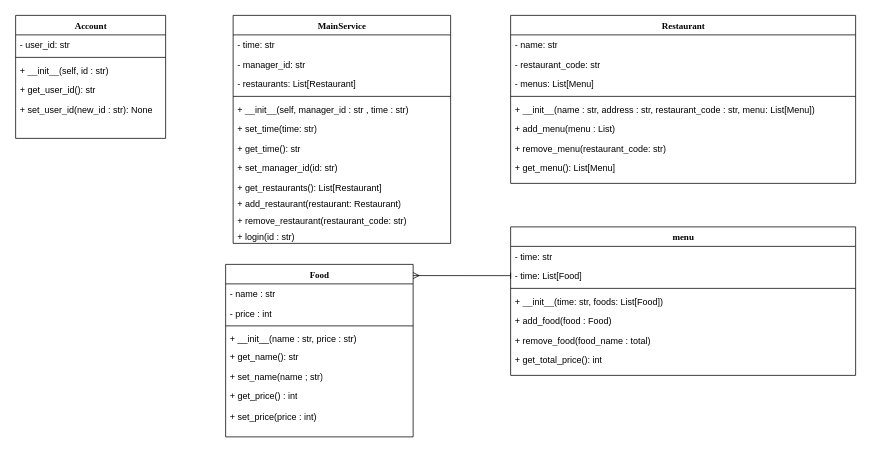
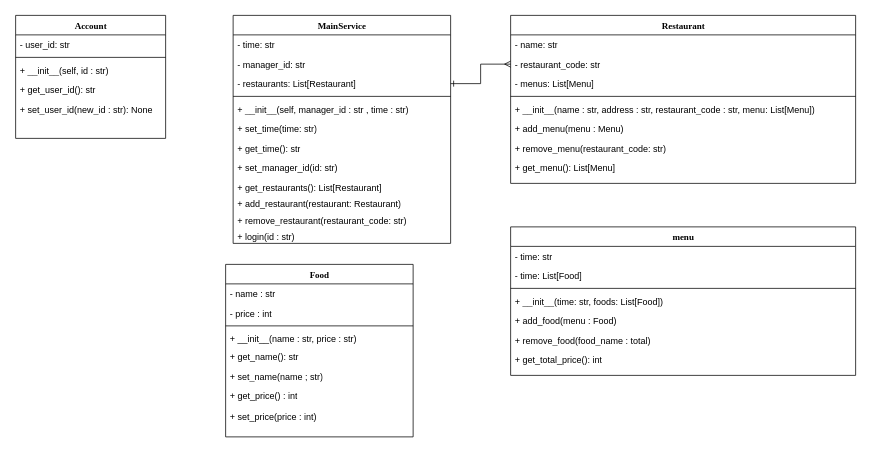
  <mxCell id="0" />
  <mxCell id="1" parent="0" />
  <mxCell id="2" value="Account" style="swimlane;html=1;fontStyle=1;align=center;verticalAlign=top;childLayout=stackLayout;horizontal=1;startSize=26;horizontalStack=0;resizeParent=1;resizeLast=0;collapsible=1;marginBottom=0;swimlaneFillColor=#ffffff;rounded=0;shadow=0;comic=0;labelBackgroundColor=none;strokeWidth=1;fillColor=none;fontFamily=Verdana;fontSize=12" parent="1" vertex="1"><mxGeometry x="20" y="20" width="200" height="164" as="geometry" /></mxCell>
  <mxCell id="3" value="- user_id: str" style="text;html=1;strokeColor=none;fillColor=none;align=left;verticalAlign=top;spacingLeft=4;spacingRight=4;whiteSpace=wrap;overflow=hidden;rotatable=0;points=[[0,0.5],[1,0.5]];portConstraint=eastwest;" parent="2" vertex="1"><mxGeometry y="26" width="200" height="26" as="geometry" /></mxCell>
  <mxCell id="4" value="" style="line;html=1;strokeWidth=1;fillColor=none;align=left;verticalAlign=middle;spacingTop=-1;spacingLeft=3;spacingRight=3;rotatable=0;labelPosition=right;points=[];portConstraint=eastwest;" parent="2" vertex="1"><mxGeometry y="52" width="200" height="8" as="geometry" /></mxCell>
  <mxCell id="5" value="+ __init__(self, id : str)" style="text;html=1;strokeColor=none;fillColor=none;align=left;verticalAlign=top;spacingLeft=4;spacingRight=4;whiteSpace=wrap;overflow=hidden;rotatable=0;points=[[0,0.5],[1,0.5]];portConstraint=eastwest;" vertex="1" parent="2"><mxGeometry y="60" width="200" height="26" as="geometry" /></mxCell>
  <mxCell id="6" value="+ get_user_id(): str" style="text;html=1;strokeColor=none;fillColor=none;align=left;verticalAlign=top;spacingLeft=4;spacingRight=4;whiteSpace=wrap;overflow=hidden;rotatable=0;points=[[0,0.5],[1,0.5]];portConstraint=eastwest;" parent="2" vertex="1"><mxGeometry y="86" width="200" height="26" as="geometry" /></mxCell>
  <mxCell id="7" value="+ set_user_id(new_id : str): None" style="text;html=1;strokeColor=none;fillColor=none;align=left;verticalAlign=top;spacingLeft=4;spacingRight=4;whiteSpace=wrap;overflow=hidden;rotatable=0;points=[[0,0.5],[1,0.5]];portConstraint=eastwest;" vertex="1" parent="2"><mxGeometry y="112" width="200" height="26" as="geometry" /></mxCell>
  <mxCell id="8" value="Restaurant" style="swimlane;html=1;fontStyle=1;align=center;verticalAlign=top;childLayout=stackLayout;horizontal=1;startSize=26;horizontalStack=0;resizeParent=1;resizeLast=0;collapsible=1;marginBottom=0;swimlaneFillColor=#ffffff;rounded=0;shadow=0;comic=0;labelBackgroundColor=none;strokeWidth=1;fillColor=none;fontFamily=Verdana;fontSize=12" vertex="1" parent="1"><mxGeometry x="680" y="20" width="460" height="224" as="geometry" /></mxCell>
  <mxCell id="9" value="- name: str" style="text;html=1;strokeColor=none;fillColor=none;align=left;verticalAlign=top;spacingLeft=4;spacingRight=4;whiteSpace=wrap;overflow=hidden;rotatable=0;points=[[0,0.5],[1,0.5]];portConstraint=eastwest;" vertex="1" parent="8"><mxGeometry y="26" width="460" height="26" as="geometry" /></mxCell>
  <mxCell id="10" value="- restaurant_code: str" style="text;html=1;strokeColor=none;fillColor=none;align=left;verticalAlign=top;spacingLeft=4;spacingRight=4;whiteSpace=wrap;overflow=hidden;rotatable=0;points=[[0,0.5],[1,0.5]];portConstraint=eastwest;" vertex="1" parent="8"><mxGeometry y="52" width="460" height="26" as="geometry" /></mxCell>
  <mxCell id="11" value="- menus: List[Menu]" style="text;html=1;strokeColor=none;fillColor=none;align=left;verticalAlign=top;spacingLeft=4;spacingRight=4;whiteSpace=wrap;overflow=hidden;rotatable=0;points=[[0,0.5],[1,0.5]];portConstraint=eastwest;" vertex="1" parent="8"><mxGeometry y="78" width="460" height="26" as="geometry" /></mxCell>
  <mxCell id="12" value="" style="line;html=1;strokeWidth=1;fillColor=none;align=left;verticalAlign=middle;spacingTop=-1;spacingLeft=3;spacingRight=3;rotatable=0;labelPosition=right;points=[];portConstraint=eastwest;" vertex="1" parent="8"><mxGeometry y="104" width="460" height="8" as="geometry" /></mxCell>
  <mxCell id="13" value="+ __init__(name : str, address : str, restaurant_code : str, menu: List[Menu])" style="text;html=1;strokeColor=none;fillColor=none;align=left;verticalAlign=top;spacingLeft=4;spacingRight=4;whiteSpace=wrap;overflow=hidden;rotatable=0;points=[[0,0.5],[1,0.5]];portConstraint=eastwest;" vertex="1" parent="8"><mxGeometry y="112" width="460" height="26" as="geometry" /></mxCell>
- <mxCell id="14" value="+ add_menu(menu : List)" style="text;html=1;strokeColor=none;fillColor=none;align=left;verticalAlign=top;spacingLeft=4;spacingRight=4;whiteSpace=wrap;overflow=hidden;rotatable=0;points=[[0,0.5],[1,0.5]];portConstraint=eastwest;" vertex="1" parent="8"><mxGeometry y="138" width="460" height="26" as="geometry" /></mxCell>
+ <mxCell id="14" value="+ add_menu(menu : Menu)" style="text;html=1;strokeColor=none;fillColor=none;align=left;verticalAlign=top;spacingLeft=4;spacingRight=4;whiteSpace=wrap;overflow=hidden;rotatable=0;points=[[0,0.5],[1,0.5]];portConstraint=eastwest;" vertex="1" parent="8"><mxGeometry y="138" width="460" height="26" as="geometry" /></mxCell>
  <mxCell id="15" value="+ remove_menu(restaurant_code: str)" style="text;html=1;strokeColor=none;fillColor=none;align=left;verticalAlign=top;spacingLeft=4;spacingRight=4;whiteSpace=wrap;overflow=hidden;rotatable=0;points=[[0,0.5],[1,0.5]];portConstraint=eastwest;" vertex="1" parent="8"><mxGeometry y="164" width="460" height="26" as="geometry" /></mxCell>
  <mxCell id="16" value="+ get_menu(): List[Menu]" style="text;html=1;strokeColor=none;fillColor=none;align=left;verticalAlign=top;spacingLeft=4;spacingRight=4;whiteSpace=wrap;overflow=hidden;rotatable=0;points=[[0,0.5],[1,0.5]];portConstraint=eastwest;" vertex="1" parent="8"><mxGeometry y="190" width="460" height="34" as="geometry" /></mxCell>
  <mxCell id="17" value="menu" style="swimlane;html=1;fontStyle=1;align=center;verticalAlign=top;childLayout=stackLayout;horizontal=1;startSize=26;horizontalStack=0;resizeParent=1;resizeLast=0;collapsible=1;marginBottom=0;swimlaneFillColor=#ffffff;rounded=0;shadow=0;comic=0;labelBackgroundColor=none;strokeWidth=1;fillColor=none;fontFamily=Verdana;fontSize=12" vertex="1" parent="1"><mxGeometry x="680" y="302" width="460" height="198" as="geometry" /></mxCell>
  <mxCell id="18" value="- time: str" style="text;html=1;strokeColor=none;fillColor=none;align=left;verticalAlign=top;spacingLeft=4;spacingRight=4;whiteSpace=wrap;overflow=hidden;rotatable=0;points=[[0,0.5],[1,0.5]];portConstraint=eastwest;" vertex="1" parent="17"><mxGeometry y="26" width="460" height="26" as="geometry" /></mxCell>
  <mxCell id="19" value="- time: List[Food]" style="text;html=1;strokeColor=none;fillColor=none;align=left;verticalAlign=top;spacingLeft=4;spacingRight=4;whiteSpace=wrap;overflow=hidden;rotatable=0;points=[[0,0.5],[1,0.5]];portConstraint=eastwest;" vertex="1" parent="17"><mxGeometry y="52" width="460" height="26" as="geometry" /></mxCell>
  <mxCell id="20" value="" style="line;html=1;strokeWidth=1;fillColor=none;align=left;verticalAlign=middle;spacingTop=-1;spacingLeft=3;spacingRight=3;rotatable=0;labelPosition=right;points=[];portConstraint=eastwest;" vertex="1" parent="17"><mxGeometry y="78" width="460" height="8" as="geometry" /></mxCell>
  <mxCell id="21" value="+ __init__(time: str, foods: List[Food])" style="text;html=1;strokeColor=none;fillColor=none;align=left;verticalAlign=top;spacingLeft=4;spacingRight=4;whiteSpace=wrap;overflow=hidden;rotatable=0;points=[[0,0.5],[1,0.5]];portConstraint=eastwest;" vertex="1" parent="17"><mxGeometry y="86" width="460" height="26" as="geometry" /></mxCell>
- <mxCell id="22" value="+ add_food(food : Food)" style="text;html=1;strokeColor=none;fillColor=none;align=left;verticalAlign=top;spacingLeft=4;spacingRight=4;whiteSpace=wrap;overflow=hidden;rotatable=0;points=[[0,0.5],[1,0.5]];portConstraint=eastwest;" vertex="1" parent="17"><mxGeometry y="112" width="460" height="26" as="geometry" /></mxCell>
+ <mxCell id="22" value="+ add_food(menu : Food)" style="text;html=1;strokeColor=none;fillColor=none;align=left;verticalAlign=top;spacingLeft=4;spacingRight=4;whiteSpace=wrap;overflow=hidden;rotatable=0;points=[[0,0.5],[1,0.5]];portConstraint=eastwest;" vertex="1" parent="17"><mxGeometry y="112" width="460" height="26" as="geometry" /></mxCell>
  <mxCell id="23" value="+ remove_food(food_name : total)" style="text;html=1;strokeColor=none;fillColor=none;align=left;verticalAlign=top;spacingLeft=4;spacingRight=4;whiteSpace=wrap;overflow=hidden;rotatable=0;points=[[0,0.5],[1,0.5]];portConstraint=eastwest;" vertex="1" parent="17"><mxGeometry y="138" width="460" height="26" as="geometry" /></mxCell>
  <mxCell id="24" value="+ get_total_price(): int" style="text;html=1;strokeColor=none;fillColor=none;align=left;verticalAlign=top;spacingLeft=4;spacingRight=4;whiteSpace=wrap;overflow=hidden;rotatable=0;points=[[0,0.5],[1,0.5]];portConstraint=eastwest;" vertex="1" parent="17"><mxGeometry y="164" width="460" height="34" as="geometry" /></mxCell>
  <mxCell id="25" value="MainService" style="swimlane;html=1;fontStyle=1;align=center;verticalAlign=top;childLayout=stackLayout;horizontal=1;startSize=26;horizontalStack=0;resizeParent=1;resizeLast=0;collapsible=1;marginBottom=0;swimlaneFillColor=#ffffff;rounded=0;shadow=0;comic=0;labelBackgroundColor=none;strokeWidth=1;fillColor=none;fontFamily=Verdana;fontSize=12" vertex="1" parent="1"><mxGeometry x="310" y="20" width="290" height="304" as="geometry" /></mxCell>
  <mxCell id="26" value="- time: str" style="text;html=1;strokeColor=none;fillColor=none;align=left;verticalAlign=top;spacingLeft=4;spacingRight=4;whiteSpace=wrap;overflow=hidden;rotatable=0;points=[[0,0.5],[1,0.5]];portConstraint=eastwest;" vertex="1" parent="25"><mxGeometry y="26" width="290" height="26" as="geometry" /></mxCell>
  <mxCell id="27" value="- manager_id: str" style="text;html=1;strokeColor=none;fillColor=none;align=left;verticalAlign=top;spacingLeft=4;spacingRight=4;whiteSpace=wrap;overflow=hidden;rotatable=0;points=[[0,0.5],[1,0.5]];portConstraint=eastwest;" vertex="1" parent="25"><mxGeometry y="52" width="290" height="26" as="geometry" /></mxCell>
  <mxCell id="28" value="- restaurants: List[Restaurant]" style="text;html=1;strokeColor=none;fillColor=none;align=left;verticalAlign=top;spacingLeft=4;spacingRight=4;whiteSpace=wrap;overflow=hidden;rotatable=0;points=[[0,0.5],[1,0.5]];portConstraint=eastwest;" vertex="1" parent="25"><mxGeometry y="78" width="290" height="26" as="geometry" /></mxCell>
  <mxCell id="29" value="" style="line;html=1;strokeWidth=1;fillColor=none;align=left;verticalAlign=middle;spacingTop=-1;spacingLeft=3;spacingRight=3;rotatable=0;labelPosition=right;points=[];portConstraint=eastwest;" vertex="1" parent="25"><mxGeometry y="104" width="290" height="8" as="geometry" /></mxCell>
  <mxCell id="30" value="+ __init__(self, manager_id : str , time : str)" style="text;html=1;strokeColor=none;fillColor=none;align=left;verticalAlign=top;spacingLeft=4;spacingRight=4;whiteSpace=wrap;overflow=hidden;rotatable=0;points=[[0,0.5],[1,0.5]];portConstraint=eastwest;" vertex="1" parent="25"><mxGeometry y="112" width="290" height="26" as="geometry" /></mxCell>
  <mxCell id="31" value="+ set_time(time: str)" style="text;html=1;strokeColor=none;fillColor=none;align=left;verticalAlign=top;spacingLeft=4;spacingRight=4;whiteSpace=wrap;overflow=hidden;rotatable=0;points=[[0,0.5],[1,0.5]];portConstraint=eastwest;" vertex="1" parent="25"><mxGeometry y="138" width="290" height="26" as="geometry" /></mxCell>
  <mxCell id="32" value="+ get_time(): str" style="text;html=1;strokeColor=none;fillColor=none;align=left;verticalAlign=top;spacingLeft=4;spacingRight=4;whiteSpace=wrap;overflow=hidden;rotatable=0;points=[[0,0.5],[1,0.5]];portConstraint=eastwest;" vertex="1" parent="25"><mxGeometry y="164" width="290" height="26" as="geometry" /></mxCell>
  <mxCell id="33" value="+ set_manager_id(id: str)" style="text;html=1;strokeColor=none;fillColor=none;align=left;verticalAlign=top;spacingLeft=4;spacingRight=4;whiteSpace=wrap;overflow=hidden;rotatable=0;points=[[0,0.5],[1,0.5]];portConstraint=eastwest;" vertex="1" parent="25"><mxGeometry y="190" width="290" height="26" as="geometry" /></mxCell>
  <mxCell id="34" value="+ get_restaurants(): List[Restaurant]" style="text;html=1;strokeColor=none;fillColor=none;align=left;verticalAlign=top;spacingLeft=4;spacingRight=4;whiteSpace=wrap;overflow=hidden;rotatable=0;points=[[0,0.5],[1,0.5]];portConstraint=eastwest;" vertex="1" parent="25"><mxGeometry y="216" width="290" height="22" as="geometry" /></mxCell>
  <mxCell id="35" value="+ add_restaurant(restaurant: Restaurant)" style="text;html=1;strokeColor=none;fillColor=none;align=left;verticalAlign=top;spacingLeft=4;spacingRight=4;whiteSpace=wrap;overflow=hidden;rotatable=0;points=[[0,0.5],[1,0.5]];portConstraint=eastwest;" vertex="1" parent="25"><mxGeometry y="238" width="290" height="22" as="geometry" /></mxCell>
  <mxCell id="36" value="+ remove_restaurant(restaurant_code: str)&amp;nbsp;" style="text;html=1;strokeColor=none;fillColor=none;align=left;verticalAlign=top;spacingLeft=4;spacingRight=4;whiteSpace=wrap;overflow=hidden;rotatable=0;points=[[0,0.5],[1,0.5]];portConstraint=eastwest;" vertex="1" parent="25"><mxGeometry y="260" width="290" height="22" as="geometry" /></mxCell>
  <mxCell id="37" value="+ login(id : str)" style="text;html=1;strokeColor=none;fillColor=none;align=left;verticalAlign=top;spacingLeft=4;spacingRight=4;whiteSpace=wrap;overflow=hidden;rotatable=0;points=[[0,0.5],[1,0.5]];portConstraint=eastwest;" vertex="1" parent="25"><mxGeometry y="282" width="290" height="22" as="geometry" /></mxCell>
+ <mxCell id="38" style="edgeStyle=orthogonalEdgeStyle;rounded=0;orthogonalLoop=1;jettySize=auto;html=1;exitX=1;exitY=0.5;exitDx=0;exitDy=0;entryX=0;entryY=0.5;entryDx=0;entryDy=0;endArrow=ERmany;endFill=0;startArrow=ERone;startFill=0;" edge="1" parent="1" source="28" target="10"><mxGeometry relative="1" as="geometry" /></mxCell>
  <mxCell id="39" value="Food" style="swimlane;html=1;fontStyle=1;align=center;verticalAlign=top;childLayout=stackLayout;horizontal=1;startSize=26;horizontalStack=0;resizeParent=1;resizeLast=0;collapsible=1;marginBottom=0;swimlaneFillColor=#ffffff;rounded=0;shadow=0;comic=0;labelBackgroundColor=none;strokeWidth=1;fillColor=none;fontFamily=Verdana;fontSize=12" vertex="1" parent="1"><mxGeometry x="300" y="352" width="250" height="230" as="geometry" /></mxCell>
  <mxCell id="40" value="- name : str" style="text;html=1;strokeColor=none;fillColor=none;align=left;verticalAlign=top;spacingLeft=4;spacingRight=4;whiteSpace=wrap;overflow=hidden;rotatable=0;points=[[0,0.5],[1,0.5]];portConstraint=eastwest;" vertex="1" parent="39"><mxGeometry y="26" width="250" height="26" as="geometry" /></mxCell>
  <mxCell id="41" value="- price : int" style="text;html=1;strokeColor=none;fillColor=none;align=left;verticalAlign=top;spacingLeft=4;spacingRight=4;whiteSpace=wrap;overflow=hidden;rotatable=0;points=[[0,0.5],[1,0.5]];portConstraint=eastwest;" vertex="1" parent="39"><mxGeometry y="52" width="250" height="26" as="geometry" /></mxCell>
  <mxCell id="42" value="" style="line;html=1;strokeWidth=1;fillColor=none;align=left;verticalAlign=middle;spacingTop=-1;spacingLeft=3;spacingRight=3;rotatable=0;labelPosition=right;points=[];portConstraint=eastwest;" vertex="1" parent="39"><mxGeometry y="78" width="250" height="8" as="geometry" /></mxCell>
  <mxCell id="43" value="+ __init__(name : str, price : str)" style="text;html=1;strokeColor=none;fillColor=none;align=left;verticalAlign=top;spacingLeft=4;spacingRight=4;whiteSpace=wrap;overflow=hidden;rotatable=0;points=[[0,0.5],[1,0.5]];portConstraint=eastwest;" vertex="1" parent="39"><mxGeometry y="86" width="250" height="24" as="geometry" /></mxCell>
  <mxCell id="44" value="+ get_name(): str" style="text;html=1;strokeColor=none;fillColor=none;align=left;verticalAlign=top;spacingLeft=4;spacingRight=4;whiteSpace=wrap;overflow=hidden;rotatable=0;points=[[0,0.5],[1,0.5]];portConstraint=eastwest;" vertex="1" parent="39"><mxGeometry y="110" width="250" height="26" as="geometry" /></mxCell>
  <mxCell id="45" value="+ set_name(name ; str)" style="text;html=1;strokeColor=none;fillColor=none;align=left;verticalAlign=top;spacingLeft=4;spacingRight=4;whiteSpace=wrap;overflow=hidden;rotatable=0;points=[[0,0.5],[1,0.5]];portConstraint=eastwest;" vertex="1" parent="39"><mxGeometry y="136" width="250" height="26" as="geometry" /></mxCell>
  <mxCell id="46" value="+ get_price() : int" style="text;html=1;strokeColor=none;fillColor=none;align=left;verticalAlign=top;spacingLeft=4;spacingRight=4;whiteSpace=wrap;overflow=hidden;rotatable=0;points=[[0,0.5],[1,0.5]];portConstraint=eastwest;" vertex="1" parent="39"><mxGeometry y="162" width="250" height="28" as="geometry" /></mxCell>
  <mxCell id="47" value="+ set_price(price : int)&amp;nbsp;" style="text;html=1;strokeColor=none;fillColor=none;align=left;verticalAlign=top;spacingLeft=4;spacingRight=4;whiteSpace=wrap;overflow=hidden;rotatable=0;points=[[0,0.5],[1,0.5]];portConstraint=eastwest;" vertex="1" parent="39"><mxGeometry y="190" width="250" height="34" as="geometry" /></mxCell>
- <mxCell id="48" style="edgeStyle=orthogonalEdgeStyle;rounded=0;orthogonalLoop=1;jettySize=auto;html=1;exitX=0;exitY=0.5;exitDx=0;exitDy=0;entryX=1;entryY=0.065;entryDx=0;entryDy=0;entryPerimeter=0;startArrow=baseDash;startFill=0;endArrow=ERmany;endFill=0;" edge="1" parent="1" source="19" target="39"><mxGeometry relative="1" as="geometry" /></mxCell>
